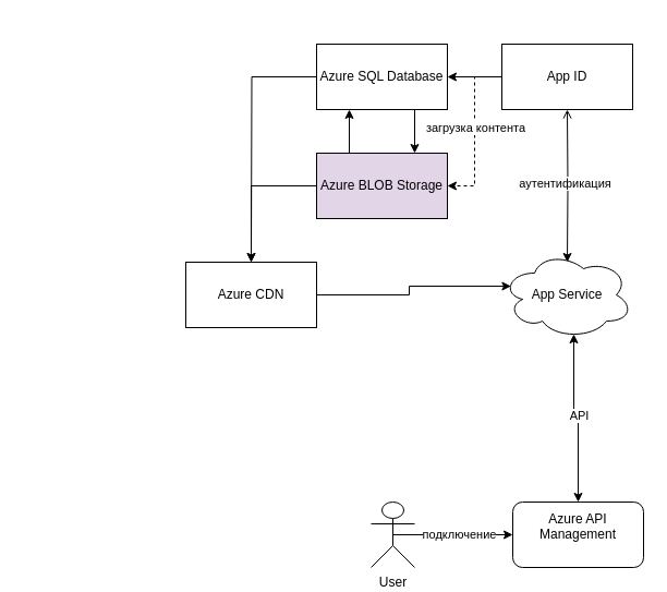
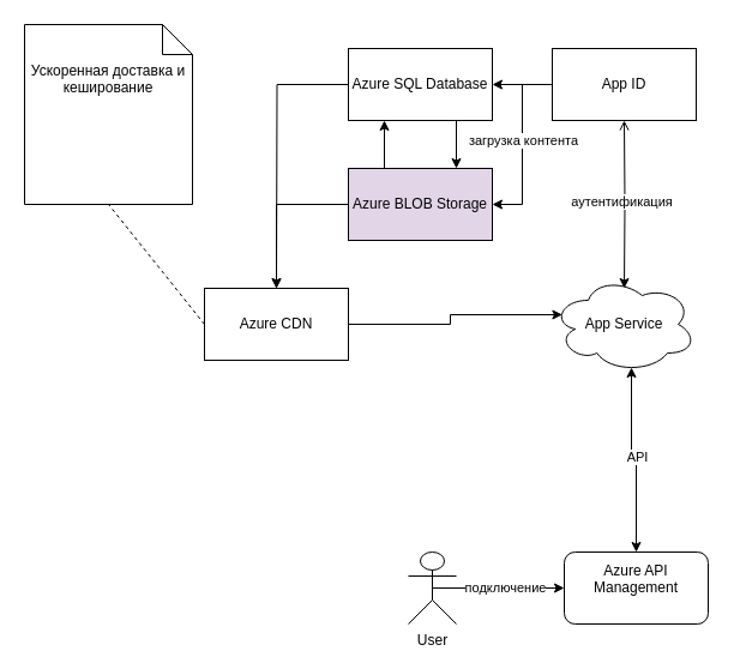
  <mxCell id="0" />
  <mxCell id="1" parent="0" />
  <mxCell id="2" style="edgeStyle=orthogonalEdgeStyle;rounded=0;orthogonalLoop=1;jettySize=auto;html=1;exitX=0.75;exitY=1;exitDx=0;exitDy=0;entryX=0.75;entryY=0;entryDx=0;entryDy=0;" edge="1" parent="1" source="4" target="7"><mxGeometry relative="1" as="geometry" /></mxCell>
  <mxCell id="3" style="edgeStyle=orthogonalEdgeStyle;rounded=0;orthogonalLoop=1;jettySize=auto;html=1;exitX=0;exitY=0.5;exitDx=0;exitDy=0;" edge="1" parent="1" source="4"><mxGeometry relative="1" as="geometry"><mxPoint x="230" y="240" as="targetPoint" /></mxGeometry></mxCell>
  <mxCell id="4" value="Azure SQL Database" style="rounded=0;whiteSpace=wrap;html=1;" vertex="1" parent="1"><mxGeometry x="290" y="40" width="120" height="60" as="geometry" /></mxCell>
  <mxCell id="5" style="edgeStyle=orthogonalEdgeStyle;rounded=0;orthogonalLoop=1;jettySize=auto;html=1;exitX=0.25;exitY=0;exitDx=0;exitDy=0;entryX=0.25;entryY=1;entryDx=0;entryDy=0;" edge="1" parent="1" source="7" target="4"><mxGeometry relative="1" as="geometry" /></mxCell>
  <mxCell id="6" style="edgeStyle=orthogonalEdgeStyle;rounded=0;orthogonalLoop=1;jettySize=auto;html=1;exitX=0;exitY=0.5;exitDx=0;exitDy=0;entryX=0.5;entryY=0;entryDx=0;entryDy=0;" edge="1" parent="1" source="7" target="8"><mxGeometry relative="1" as="geometry" /></mxCell>
  <mxCell id="7" value="Azure BLOB Storage" style="rounded=0;whiteSpace=wrap;html=1;fillColor=#e1d5e7;" vertex="1" parent="1"><mxGeometry x="290" y="140" width="120" height="60" as="geometry" /></mxCell>
  <mxCell id="8" value="Azure CDN" style="rounded=0;whiteSpace=wrap;html=1;" vertex="1" parent="1"><mxGeometry x="170" y="240" width="120" height="60" as="geometry" /></mxCell>
- <mxCell id="9" style="edgeStyle=orthogonalEdgeStyle;rounded=0;orthogonalLoop=1;jettySize=auto;html=1;exitX=0;exitY=0.5;exitDx=0;exitDy=0;entryX=1;entryY=0.5;entryDx=0;entryDy=0;dashed=1;" edge="1" parent="1" source="12" target="7"><mxGeometry relative="1" as="geometry" /></mxCell>
+ <mxCell id="9" style="edgeStyle=orthogonalEdgeStyle;rounded=0;orthogonalLoop=1;jettySize=auto;html=1;exitX=0;exitY=0.5;exitDx=0;exitDy=0;entryX=1;entryY=0.5;entryDx=0;entryDy=0;" edge="1" parent="1" source="12" target="7"><mxGeometry relative="1" as="geometry" /></mxCell>
  <mxCell id="10" value="загрузка контента" style="edgeLabel;html=1;align=center;verticalAlign=middle;resizable=0;points=[];" vertex="1" connectable="0" parent="9"><mxGeometry x="-0.049" relative="1" as="geometry"><mxPoint as="offset" /></mxGeometry></mxCell>
  <mxCell id="11" style="edgeStyle=orthogonalEdgeStyle;rounded=0;orthogonalLoop=1;jettySize=auto;html=1;exitX=0;exitY=0.5;exitDx=0;exitDy=0;entryX=1;entryY=0.5;entryDx=0;entryDy=0;" edge="1" parent="1" source="12" target="4"><mxGeometry relative="1" as="geometry" /></mxCell>
  <mxCell id="12" value="App ID" style="rounded=0;whiteSpace=wrap;html=1;" vertex="1" parent="1"><mxGeometry x="460" y="40" width="120" height="60" as="geometry" /></mxCell>
  <mxCell id="13" style="edgeStyle=orthogonalEdgeStyle;rounded=0;orthogonalLoop=1;jettySize=auto;html=1;exitX=0.5;exitY=0;exitDx=0;exitDy=0;entryX=0.5;entryY=1;entryDx=0;entryDy=0;endArrow=open;endFill=0;startArrow=classic;startFill=1;" edge="1" parent="1" target="12"><mxGeometry relative="1" as="geometry"><mxPoint x="520" y="240" as="sourcePoint" /></mxGeometry></mxCell>
  <mxCell id="14" value="аутентификация" style="edgeLabel;html=1;align=center;verticalAlign=middle;resizable=0;points=[];" vertex="1" connectable="0" parent="13"><mxGeometry x="0.036" y="3" relative="1" as="geometry"><mxPoint as="offset" /></mxGeometry></mxCell>
  <mxCell id="15" style="edgeStyle=orthogonalEdgeStyle;rounded=0;orthogonalLoop=1;jettySize=auto;html=1;exitX=0.5;exitY=0.5;exitDx=0;exitDy=0;exitPerimeter=0;entryX=0;entryY=0.5;entryDx=0;entryDy=0;" edge="1" parent="1" source="17" target="24"><mxGeometry relative="1" as="geometry" /></mxCell>
  <mxCell id="16" value="подключение" style="edgeLabel;html=1;align=center;verticalAlign=middle;resizable=0;points=[];" vertex="1" connectable="0" parent="15"><mxGeometry x="0.108" y="1" relative="1" as="geometry"><mxPoint x="-1" as="offset" /></mxGeometry></mxCell>
  <mxCell id="17" value="User" style="shape=umlActor;verticalLabelPosition=bottom;verticalAlign=top;html=1;outlineConnect=0;" vertex="1" parent="1"><mxGeometry x="340" y="460" width="40" height="60" as="geometry" /></mxCell>
  <mxCell id="18" value="App Service" style="ellipse;shape=cloud;whiteSpace=wrap;html=1;" vertex="1" parent="1"><mxGeometry x="460" y="230" width="120" height="80" as="geometry" /></mxCell>
  <mxCell id="19" style="edgeStyle=orthogonalEdgeStyle;rounded=0;orthogonalLoop=1;jettySize=auto;html=1;exitX=0.5;exitY=0;exitDx=0;exitDy=0;entryX=0.55;entryY=0.95;entryDx=0;entryDy=0;entryPerimeter=0;startArrow=classic;startFill=1;" edge="1" parent="1" source="24" target="18"><mxGeometry relative="1" as="geometry" /></mxCell>
  <mxCell id="20" value="API" style="edgeLabel;html=1;align=center;verticalAlign=middle;resizable=0;points=[];" vertex="1" connectable="0" parent="19"><mxGeometry x="0.692" relative="1" as="geometry"><mxPoint x="4" y="50" as="offset" /></mxGeometry></mxCell>
+ <mxCell id="21" value="Ускоренная доставка и кеширование" style="shape=note2;boundedLbl=1;whiteSpace=wrap;html=1;size=25;verticalAlign=top;align=center;" vertex="1" parent="1"><mxGeometry x="20" y="20" width="140" height="150" as="geometry" /></mxCell>
+ <mxCell id="22" value="" style="endArrow=none;dashed=1;html=1;rounded=0;entryX=0.5;entryY=1;entryDx=0;entryDy=0;entryPerimeter=0;exitX=0;exitY=0.5;exitDx=0;exitDy=0;" edge="1" parent="1" source="8" target="21"><mxGeometry width="50" height="50" relative="1" as="geometry"><mxPoint x="90" y="300" as="sourcePoint" /><mxPoint x="140" y="250" as="targetPoint" /></mxGeometry></mxCell>
  <mxCell id="23" style="edgeStyle=orthogonalEdgeStyle;rounded=0;orthogonalLoop=1;jettySize=auto;html=1;entryX=0.07;entryY=0.4;entryDx=0;entryDy=0;entryPerimeter=0;" edge="1" parent="1" source="8" target="18"><mxGeometry relative="1" as="geometry" /></mxCell>
  <mxCell id="24" value="&#10; Azure API Management&#10;&#10;" style="whiteSpace=wrap;html=1;rounded=1;" vertex="1" parent="1"><mxGeometry x="470" y="460" width="120" height="60" as="geometry" /></mxCell>
